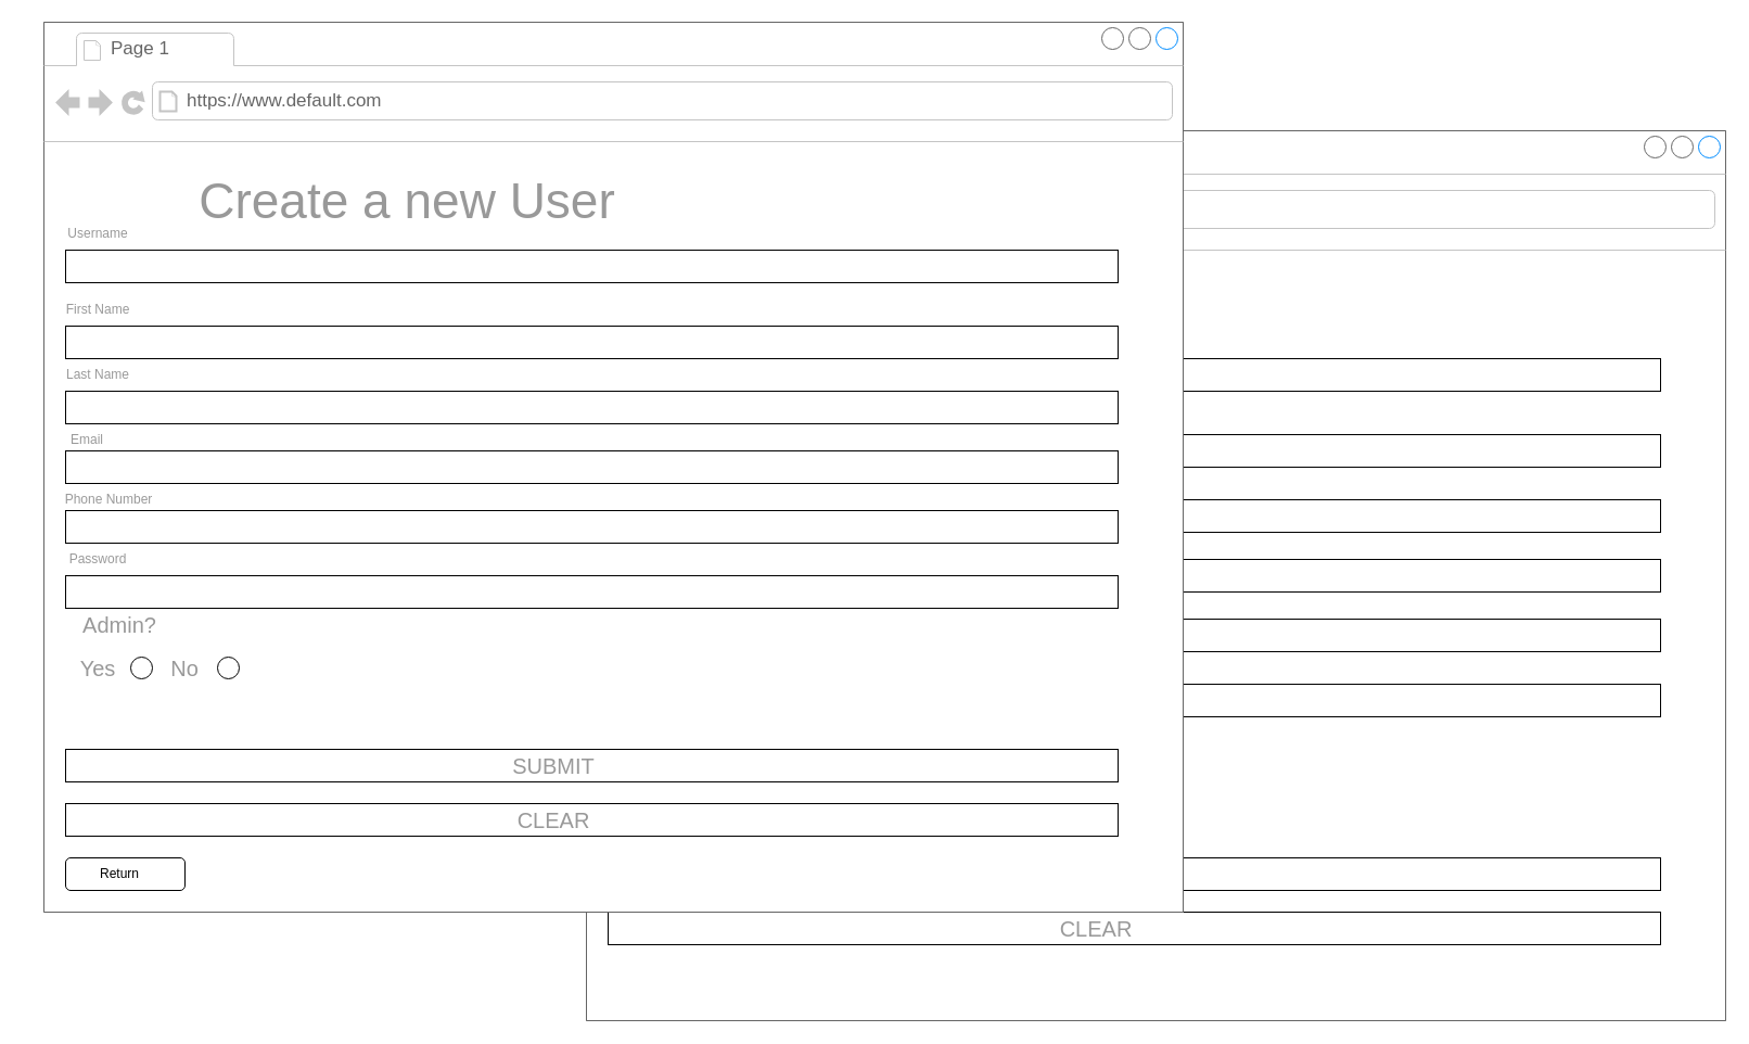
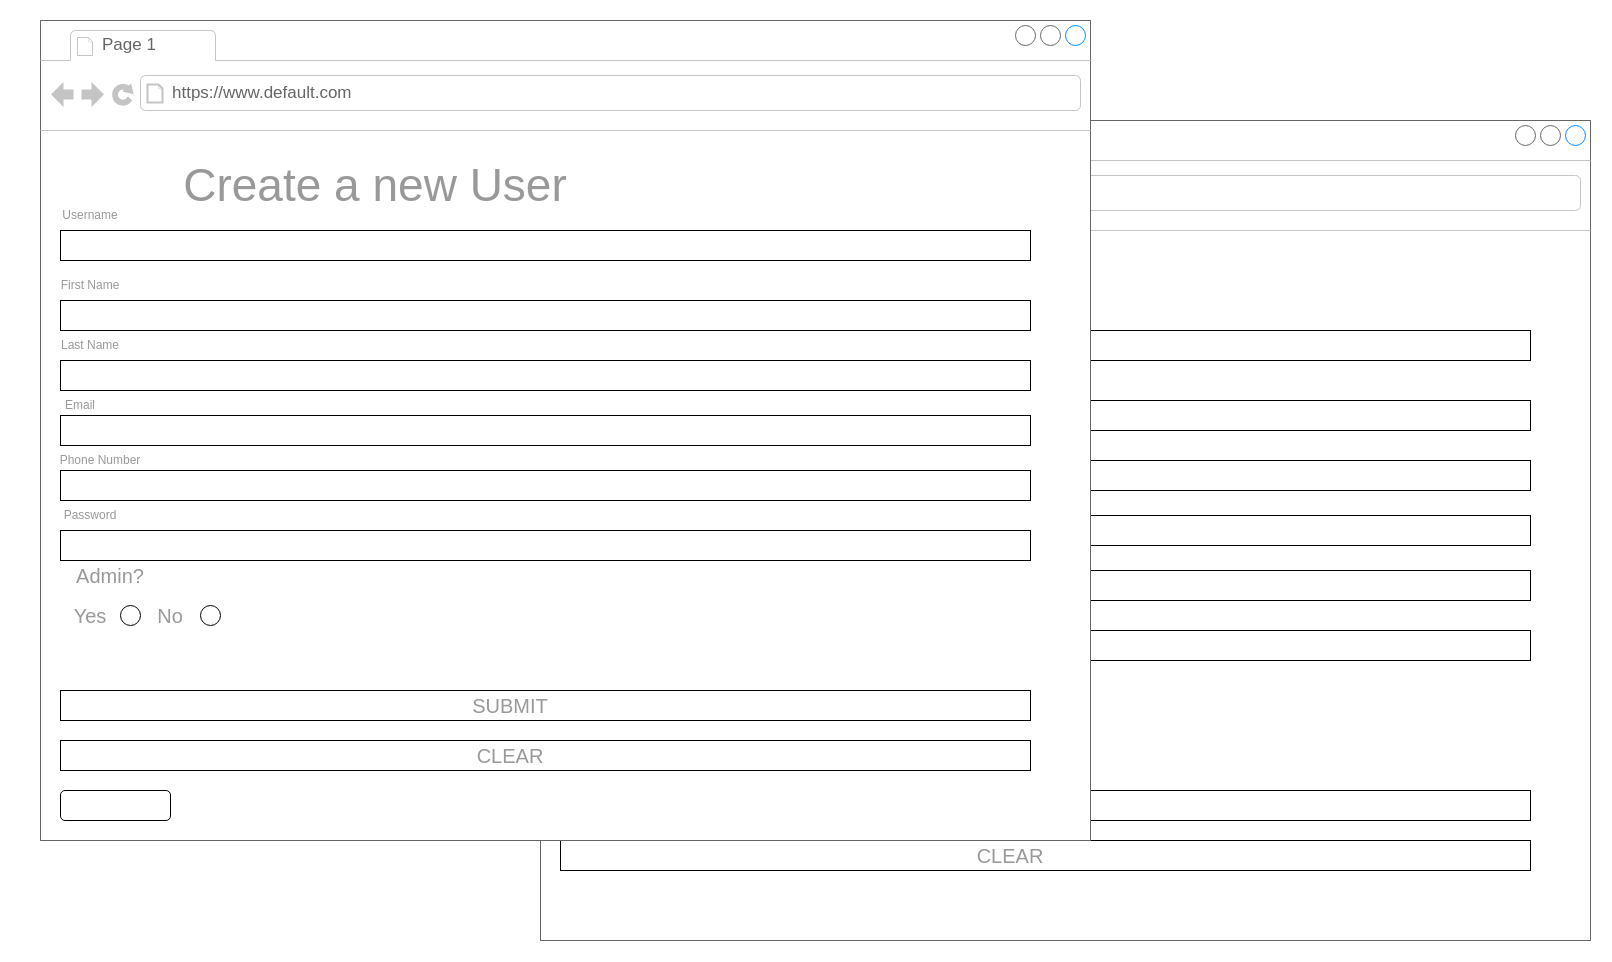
  <mxCell id="0" />
  <mxCell id="1" parent="0" />
  <mxCell id="2" value="" style="strokeWidth=1;shadow=0;dashed=0;align=center;html=1;shape=mxgraph.mockup.containers.browserWindow;rSize=0;strokeColor=#666666;mainText=,;recursiveResize=0;rounded=0;labelBackgroundColor=none;fontFamily=Verdana;fontSize=12" parent="1" vertex="1"><mxGeometry x="540" y="120" width="1050" height="820" as="geometry" /></mxCell>
  <mxCell id="3" value="Page 1" style="strokeWidth=1;shadow=0;dashed=0;align=center;html=1;shape=mxgraph.mockup.containers.anchor;fontSize=17;fontColor=#666666;align=left;" parent="2" vertex="1"><mxGeometry x="60" y="12" width="110" height="26" as="geometry" /></mxCell>
  <mxCell id="4" value="https://www.default.com" style="strokeWidth=1;shadow=0;dashed=0;align=center;html=1;shape=mxgraph.mockup.containers.anchor;rSize=0;fontSize=17;fontColor=#666666;align=left;" parent="2" vertex="1"><mxGeometry x="130" y="60" width="250" height="26" as="geometry" /></mxCell>
  <mxCell id="5" value="Create a new User" style="text;html=1;strokeColor=none;fillColor=none;align=center;verticalAlign=middle;whiteSpace=wrap;rounded=0;fontSize=46;fontColor=#999999;" parent="2" vertex="1"><mxGeometry x="40" y="140" width="590" height="50" as="geometry" /></mxCell>
  <mxCell id="6" value="" style="rounded=0;whiteSpace=wrap;html=1;fontSize=46;fontColor=#999999;" parent="2" vertex="1"><mxGeometry x="20" y="720" width="970" height="30" as="geometry" /></mxCell>
  <mxCell id="7" value="" style="rounded=0;whiteSpace=wrap;html=1;fontSize=46;fontColor=#999999;" parent="2" vertex="1"><mxGeometry x="20" y="395" width="970" height="30" as="geometry" /></mxCell>
  <mxCell id="8" value="" style="rounded=0;whiteSpace=wrap;html=1;fontSize=46;fontColor=#999999;" parent="2" vertex="1"><mxGeometry x="20" y="520" width="970" height="30" as="geometry" /></mxCell>
  <mxCell id="9" value="" style="rounded=0;whiteSpace=wrap;html=1;fontSize=46;fontColor=#999999;" parent="2" vertex="1"><mxGeometry x="20" y="450" width="970" height="30" as="geometry" /></mxCell>
  <mxCell id="10" value="" style="rounded=0;whiteSpace=wrap;html=1;fontSize=46;fontColor=#999999;" parent="2" vertex="1"><mxGeometry x="20" y="670" width="970" height="30" as="geometry" /></mxCell>
  <mxCell id="11" value="" style="rounded=0;whiteSpace=wrap;html=1;fontSize=46;fontColor=#999999;" parent="2" vertex="1"><mxGeometry x="20" y="340" width="970" height="30" as="geometry" /></mxCell>
  <mxCell id="12" value="" style="rounded=0;whiteSpace=wrap;html=1;fontSize=46;fontColor=#999999;" parent="2" vertex="1"><mxGeometry x="20" y="280" width="970" height="30" as="geometry" /></mxCell>
  <mxCell id="13" value="" style="rounded=0;whiteSpace=wrap;html=1;fontSize=46;fontColor=#999999;" parent="2" vertex="1"><mxGeometry x="20" y="210" width="970" height="30" as="geometry" /></mxCell>
  <mxCell id="14" value="&lt;font style=&quot;font-size: 12px;&quot;&gt;Username&lt;/font&gt;" style="text;html=1;strokeColor=none;fillColor=none;align=center;verticalAlign=middle;whiteSpace=wrap;rounded=0;fontSize=12;fontColor=#999999;" parent="2" vertex="1"><mxGeometry x="20" y="180" width="60" height="30" as="geometry" /></mxCell>
  <mxCell id="15" value="&lt;font style=&quot;font-size: 12px;&quot;&gt;First Name&lt;/font&gt;" style="text;html=1;strokeColor=none;fillColor=none;align=center;verticalAlign=middle;whiteSpace=wrap;rounded=0;fontSize=12;fontColor=#999999;" parent="2" vertex="1"><mxGeometry x="-10" y="250" width="120" height="30" as="geometry" /></mxCell>
  <mxCell id="16" value="&lt;font style=&quot;font-size: 12px;&quot;&gt;Last Name&lt;/font&gt;" style="text;html=1;strokeColor=none;fillColor=none;align=center;verticalAlign=middle;whiteSpace=wrap;rounded=0;fontSize=12;fontColor=#999999;" parent="2" vertex="1"><mxGeometry x="-10" y="310" width="120" height="30" as="geometry" /></mxCell>
  <mxCell id="17" value="&lt;font style=&quot;font-size: 12px;&quot;&gt;Phone Number&lt;/font&gt;" style="text;html=1;strokeColor=none;fillColor=none;align=center;verticalAlign=middle;whiteSpace=wrap;rounded=0;fontSize=12;fontColor=#999999;" parent="2" vertex="1"><mxGeometry y="370" width="120" height="30" as="geometry" /></mxCell>
  <mxCell id="18" value="" style="strokeWidth=1;shadow=0;dashed=0;align=center;html=1;shape=mxgraph.mockup.containers.browserWindow;rSize=0;strokeColor=#666666;mainText=,;recursiveResize=0;rounded=0;labelBackgroundColor=none;fontFamily=Verdana;fontSize=12" parent="2" vertex="1"><mxGeometry width="1050" height="820" as="geometry" /></mxCell>
  <mxCell id="19" value="Page 1" style="strokeWidth=1;shadow=0;dashed=0;align=center;html=1;shape=mxgraph.mockup.containers.anchor;fontSize=17;fontColor=#666666;align=left;" parent="18" vertex="1"><mxGeometry x="60" y="12" width="110" height="26" as="geometry" /></mxCell>
  <mxCell id="20" value="https://www.default.com" style="strokeWidth=1;shadow=0;dashed=0;align=center;html=1;shape=mxgraph.mockup.containers.anchor;rSize=0;fontSize=17;fontColor=#666666;align=left;" parent="18" vertex="1"><mxGeometry x="130" y="60" width="250" height="26" as="geometry" /></mxCell>
  <mxCell id="21" value="Create a new User" style="text;html=1;strokeColor=none;fillColor=none;align=center;verticalAlign=middle;whiteSpace=wrap;rounded=0;fontSize=46;fontColor=#999999;" parent="18" vertex="1"><mxGeometry x="40" y="140" width="590" height="50" as="geometry" /></mxCell>
  <mxCell id="22" value="" style="rounded=0;whiteSpace=wrap;html=1;fontSize=46;fontColor=#999999;" parent="18" vertex="1"><mxGeometry x="20" y="720" width="970" height="30" as="geometry" /></mxCell>
  <mxCell id="23" value="" style="rounded=0;whiteSpace=wrap;html=1;fontSize=46;fontColor=#999999;" parent="18" vertex="1"><mxGeometry x="20" y="395" width="970" height="30" as="geometry" /></mxCell>
  <mxCell id="24" value="" style="rounded=0;whiteSpace=wrap;html=1;fontSize=46;fontColor=#999999;" parent="18" vertex="1"><mxGeometry x="20" y="450" width="970" height="30" as="geometry" /></mxCell>
  <mxCell id="25" value="" style="rounded=0;whiteSpace=wrap;html=1;fontSize=46;fontColor=#999999;" parent="18" vertex="1"><mxGeometry x="20" y="670" width="970" height="30" as="geometry" /></mxCell>
  <mxCell id="26" value="" style="rounded=0;whiteSpace=wrap;html=1;fontSize=46;fontColor=#999999;" parent="18" vertex="1"><mxGeometry x="20" y="340" width="970" height="30" as="geometry" /></mxCell>
  <mxCell id="27" value="" style="rounded=0;whiteSpace=wrap;html=1;fontSize=46;fontColor=#999999;" parent="18" vertex="1"><mxGeometry x="20" y="280" width="970" height="30" as="geometry" /></mxCell>
  <mxCell id="28" value="" style="rounded=0;whiteSpace=wrap;html=1;fontSize=46;fontColor=#999999;" parent="18" vertex="1"><mxGeometry x="20" y="210" width="970" height="30" as="geometry" /></mxCell>
  <mxCell id="29" value="&lt;font style=&quot;font-size: 12px;&quot;&gt;Username&lt;/font&gt;" style="text;html=1;strokeColor=none;fillColor=none;align=center;verticalAlign=middle;whiteSpace=wrap;rounded=0;fontSize=12;fontColor=#999999;" parent="18" vertex="1"><mxGeometry x="20" y="180" width="60" height="30" as="geometry" /></mxCell>
  <mxCell id="30" value="&lt;font style=&quot;font-size: 12px;&quot;&gt;First Name&lt;/font&gt;" style="text;html=1;strokeColor=none;fillColor=none;align=center;verticalAlign=middle;whiteSpace=wrap;rounded=0;fontSize=12;fontColor=#999999;" parent="18" vertex="1"><mxGeometry x="-10" y="250" width="120" height="30" as="geometry" /></mxCell>
  <mxCell id="31" value="&lt;font style=&quot;font-size: 12px;&quot;&gt;Last Name&lt;/font&gt;" style="text;html=1;strokeColor=none;fillColor=none;align=center;verticalAlign=middle;whiteSpace=wrap;rounded=0;fontSize=12;fontColor=#999999;" parent="18" vertex="1"><mxGeometry x="-10" y="310" width="120" height="30" as="geometry" /></mxCell>
  <mxCell id="32" value="&lt;font style=&quot;font-size: 12px;&quot;&gt;Phone Number&lt;/font&gt;" style="text;html=1;strokeColor=none;fillColor=none;align=center;verticalAlign=middle;whiteSpace=wrap;rounded=0;fontSize=12;fontColor=#999999;" parent="18" vertex="1"><mxGeometry y="425" width="120" height="30" as="geometry" /></mxCell>
  <mxCell id="33" value="&lt;font style=&quot;font-size: 12px;&quot;&gt;Password&lt;/font&gt;" style="text;html=1;strokeColor=none;fillColor=none;align=center;verticalAlign=middle;whiteSpace=wrap;rounded=0;fontSize=12;fontColor=#999999;" parent="18" vertex="1"><mxGeometry x="-10" y="480" width="120" height="30" as="geometry" /></mxCell>
  <mxCell id="34" value="" style="ellipse;whiteSpace=wrap;html=1;aspect=fixed;fontSize=12;fontColor=#999999;" parent="18" vertex="1"><mxGeometry x="160" y="585" width="20" height="20" as="geometry" /></mxCell>
  <mxCell id="35" value="" style="ellipse;whiteSpace=wrap;html=1;aspect=fixed;fontSize=12;fontColor=#999999;" parent="18" vertex="1"><mxGeometry x="80" y="585" width="20" height="20" as="geometry" /></mxCell>
  <mxCell id="36" value="Admin?" style="text;html=1;strokeColor=none;fillColor=none;align=center;verticalAlign=middle;whiteSpace=wrap;rounded=0;fontSize=20;fontColor=#999999;" parent="18" vertex="1"><mxGeometry x="20" y="540" width="100" height="30" as="geometry" /></mxCell>
  <mxCell id="37" value="No" style="text;html=1;strokeColor=none;fillColor=none;align=center;verticalAlign=middle;whiteSpace=wrap;rounded=0;fontSize=20;fontColor=#999999;" parent="18" vertex="1"><mxGeometry x="100" y="580" width="60" height="30" as="geometry" /></mxCell>
  <mxCell id="38" value="Yes" style="text;html=1;strokeColor=none;fillColor=none;align=center;verticalAlign=middle;whiteSpace=wrap;rounded=0;fontSize=20;fontColor=#999999;" parent="18" vertex="1"><mxGeometry x="20" y="580" width="60" height="30" as="geometry" /></mxCell>
  <mxCell id="39" value="CLEAR" style="text;html=1;strokeColor=none;fillColor=none;align=center;verticalAlign=middle;whiteSpace=wrap;rounded=0;fontSize=20;fontColor=#999999;" parent="18" vertex="1"><mxGeometry x="410" y="720" width="120" height="30" as="geometry" /></mxCell>
  <mxCell id="40" value="SUBMIT" style="text;html=1;strokeColor=none;fillColor=none;align=center;verticalAlign=middle;whiteSpace=wrap;rounded=0;fontSize=20;fontColor=#999999;" parent="18" vertex="1"><mxGeometry x="410" y="670" width="120" height="30" as="geometry" /></mxCell>
  <mxCell id="41" value="" style="rounded=0;whiteSpace=wrap;html=1;fontSize=46;fontColor=#999999;" parent="18" vertex="1"><mxGeometry x="20" y="510" width="970" height="30" as="geometry" /></mxCell>
  <mxCell id="42" value="" style="strokeWidth=1;shadow=0;dashed=0;align=center;html=1;shape=mxgraph.mockup.containers.browserWindow;rSize=0;strokeColor=#666666;mainText=,;recursiveResize=0;rounded=0;labelBackgroundColor=none;fontFamily=Verdana;fontSize=12" parent="1" vertex="1"><mxGeometry x="40" y="20" width="1050" height="820" as="geometry" /></mxCell>
  <mxCell id="43" value="Page 1" style="strokeWidth=1;shadow=0;dashed=0;align=center;html=1;shape=mxgraph.mockup.containers.anchor;fontSize=17;fontColor=#666666;align=left;" parent="42" vertex="1"><mxGeometry x="60" y="12" width="110" height="26" as="geometry" /></mxCell>
  <mxCell id="44" value="https://www.default.com" style="strokeWidth=1;shadow=0;dashed=0;align=center;html=1;shape=mxgraph.mockup.containers.anchor;rSize=0;fontSize=17;fontColor=#666666;align=left;" parent="42" vertex="1"><mxGeometry x="130" y="60" width="250" height="26" as="geometry" /></mxCell>
  <mxCell id="45" value="Create a new User" style="text;html=1;strokeColor=none;fillColor=none;align=center;verticalAlign=middle;whiteSpace=wrap;rounded=0;fontSize=46;fontColor=#999999;" parent="42" vertex="1"><mxGeometry x="40" y="140" width="590" height="50" as="geometry" /></mxCell>
  <mxCell id="46" value="" style="rounded=0;whiteSpace=wrap;html=1;fontSize=46;fontColor=#999999;" parent="42" vertex="1"><mxGeometry x="20" y="720" width="970" height="30" as="geometry" /></mxCell>
  <mxCell id="47" value="" style="rounded=0;whiteSpace=wrap;html=1;fontSize=46;fontColor=#999999;" parent="42" vertex="1"><mxGeometry x="20" y="395" width="970" height="30" as="geometry" /></mxCell>
  <mxCell id="48" value="" style="rounded=0;whiteSpace=wrap;html=1;fontSize=46;fontColor=#999999;" parent="42" vertex="1"><mxGeometry x="20" y="520" width="970" height="30" as="geometry" /></mxCell>
  <mxCell id="49" value="" style="rounded=0;whiteSpace=wrap;html=1;fontSize=46;fontColor=#999999;" parent="42" vertex="1"><mxGeometry x="20" y="450" width="970" height="30" as="geometry" /></mxCell>
  <mxCell id="50" value="" style="rounded=0;whiteSpace=wrap;html=1;fontSize=46;fontColor=#999999;" parent="42" vertex="1"><mxGeometry x="20" y="670" width="970" height="30" as="geometry" /></mxCell>
  <mxCell id="51" value="" style="rounded=0;whiteSpace=wrap;html=1;fontSize=46;fontColor=#999999;" parent="42" vertex="1"><mxGeometry x="20" y="340" width="970" height="30" as="geometry" /></mxCell>
  <mxCell id="52" value="" style="rounded=0;whiteSpace=wrap;html=1;fontSize=46;fontColor=#999999;" parent="42" vertex="1"><mxGeometry x="20" y="280" width="970" height="30" as="geometry" /></mxCell>
  <mxCell id="53" value="" style="rounded=0;whiteSpace=wrap;html=1;fontSize=46;fontColor=#999999;" parent="42" vertex="1"><mxGeometry x="20" y="210" width="970" height="30" as="geometry" /></mxCell>
  <mxCell id="54" value="&lt;font style=&quot;font-size: 12px;&quot;&gt;Username&lt;/font&gt;" style="text;html=1;strokeColor=none;fillColor=none;align=center;verticalAlign=middle;whiteSpace=wrap;rounded=0;fontSize=12;fontColor=#999999;" parent="42" vertex="1"><mxGeometry x="20" y="180" width="60" height="30" as="geometry" /></mxCell>
  <mxCell id="55" value="&lt;font style=&quot;font-size: 12px;&quot;&gt;First Name&lt;/font&gt;" style="text;html=1;strokeColor=none;fillColor=none;align=center;verticalAlign=middle;whiteSpace=wrap;rounded=0;fontSize=12;fontColor=#999999;" parent="42" vertex="1"><mxGeometry x="-10" y="250" width="120" height="30" as="geometry" /></mxCell>
  <mxCell id="56" value="&lt;font style=&quot;font-size: 12px;&quot;&gt;Last Name&lt;/font&gt;" style="text;html=1;strokeColor=none;fillColor=none;align=center;verticalAlign=middle;whiteSpace=wrap;rounded=0;fontSize=12;fontColor=#999999;" parent="42" vertex="1"><mxGeometry x="-10" y="310" width="120" height="30" as="geometry" /></mxCell>
  <mxCell id="57" value="&lt;font style=&quot;font-size: 12px;&quot;&gt;Phone Number&lt;/font&gt;" style="text;html=1;strokeColor=none;fillColor=none;align=center;verticalAlign=middle;whiteSpace=wrap;rounded=0;fontSize=12;fontColor=#999999;" parent="42" vertex="1"><mxGeometry y="370" width="120" height="30" as="geometry" /></mxCell>
  <mxCell id="58" value="" style="strokeWidth=1;shadow=0;dashed=0;align=center;html=1;shape=mxgraph.mockup.containers.browserWindow;rSize=0;strokeColor=#666666;mainText=,;recursiveResize=0;rounded=0;labelBackgroundColor=none;fontFamily=Verdana;fontSize=12" parent="42" vertex="1"><mxGeometry width="1050" height="820" as="geometry" /></mxCell>
  <mxCell id="59" value="Page 1" style="strokeWidth=1;shadow=0;dashed=0;align=center;html=1;shape=mxgraph.mockup.containers.anchor;fontSize=17;fontColor=#666666;align=left;" parent="58" vertex="1"><mxGeometry x="60" y="12" width="110" height="26" as="geometry" /></mxCell>
  <mxCell id="60" value="https://www.default.com" style="strokeWidth=1;shadow=0;dashed=0;align=center;html=1;shape=mxgraph.mockup.containers.anchor;rSize=0;fontSize=17;fontColor=#666666;align=left;" parent="58" vertex="1"><mxGeometry x="130" y="60" width="250" height="26" as="geometry" /></mxCell>
  <mxCell id="61" value="Create a new User" style="text;html=1;strokeColor=none;fillColor=none;align=center;verticalAlign=middle;whiteSpace=wrap;rounded=0;fontSize=46;fontColor=#999999;" parent="58" vertex="1"><mxGeometry x="40" y="140" width="590" height="50" as="geometry" /></mxCell>
  <mxCell id="62" value="" style="rounded=0;whiteSpace=wrap;html=1;fontSize=46;fontColor=#999999;" parent="58" vertex="1"><mxGeometry x="20" y="720" width="970" height="30" as="geometry" /></mxCell>
  <mxCell id="63" value="" style="rounded=0;whiteSpace=wrap;html=1;fontSize=46;fontColor=#999999;" parent="58" vertex="1"><mxGeometry x="20" y="395" width="970" height="30" as="geometry" /></mxCell>
  <mxCell id="64" value="" style="rounded=0;whiteSpace=wrap;html=1;fontSize=46;fontColor=#999999;" parent="58" vertex="1"><mxGeometry x="20" y="450" width="970" height="30" as="geometry" /></mxCell>
  <mxCell id="65" value="" style="rounded=0;whiteSpace=wrap;html=1;fontSize=46;fontColor=#999999;" parent="58" vertex="1"><mxGeometry x="20" y="670" width="970" height="30" as="geometry" /></mxCell>
  <mxCell id="66" value="" style="rounded=0;whiteSpace=wrap;html=1;fontSize=46;fontColor=#999999;" parent="58" vertex="1"><mxGeometry x="20" y="340" width="970" height="30" as="geometry" /></mxCell>
  <mxCell id="67" value="" style="rounded=0;whiteSpace=wrap;html=1;fontSize=46;fontColor=#999999;" parent="58" vertex="1"><mxGeometry x="20" y="280" width="970" height="30" as="geometry" /></mxCell>
  <mxCell id="68" value="" style="rounded=0;whiteSpace=wrap;html=1;fontSize=46;fontColor=#999999;" parent="58" vertex="1"><mxGeometry x="20" y="210" width="970" height="30" as="geometry" /></mxCell>
  <mxCell id="69" value="&lt;font style=&quot;font-size: 12px;&quot;&gt;Username&lt;/font&gt;" style="text;html=1;strokeColor=none;fillColor=none;align=center;verticalAlign=middle;whiteSpace=wrap;rounded=0;fontSize=12;fontColor=#999999;" parent="58" vertex="1"><mxGeometry x="20" y="180" width="60" height="30" as="geometry" /></mxCell>
  <mxCell id="70" value="&lt;font style=&quot;font-size: 12px;&quot;&gt;First Name&lt;/font&gt;" style="text;html=1;strokeColor=none;fillColor=none;align=center;verticalAlign=middle;whiteSpace=wrap;rounded=0;fontSize=12;fontColor=#999999;" parent="58" vertex="1"><mxGeometry x="-10" y="250" width="120" height="30" as="geometry" /></mxCell>
  <mxCell id="71" value="&lt;font style=&quot;font-size: 12px;&quot;&gt;Last Name&lt;/font&gt;" style="text;html=1;strokeColor=none;fillColor=none;align=center;verticalAlign=middle;whiteSpace=wrap;rounded=0;fontSize=12;fontColor=#999999;" parent="58" vertex="1"><mxGeometry x="-10" y="310" width="120" height="30" as="geometry" /></mxCell>
  <mxCell id="72" value="&lt;font style=&quot;font-size: 12px;&quot;&gt;Phone Number&lt;/font&gt;" style="text;html=1;strokeColor=none;fillColor=none;align=center;verticalAlign=middle;whiteSpace=wrap;rounded=0;fontSize=12;fontColor=#999999;" parent="58" vertex="1"><mxGeometry y="425" width="120" height="30" as="geometry" /></mxCell>
  <mxCell id="73" value="&lt;font style=&quot;font-size: 12px;&quot;&gt;Password&lt;/font&gt;" style="text;html=1;strokeColor=none;fillColor=none;align=center;verticalAlign=middle;whiteSpace=wrap;rounded=0;fontSize=12;fontColor=#999999;" parent="58" vertex="1"><mxGeometry x="-10" y="480" width="120" height="30" as="geometry" /></mxCell>
  <mxCell id="74" value="" style="ellipse;whiteSpace=wrap;html=1;aspect=fixed;fontSize=12;fontColor=#999999;" parent="58" vertex="1"><mxGeometry x="160" y="585" width="20" height="20" as="geometry" /></mxCell>
  <mxCell id="75" value="" style="ellipse;whiteSpace=wrap;html=1;aspect=fixed;fontSize=12;fontColor=#999999;" parent="58" vertex="1"><mxGeometry x="80" y="585" width="20" height="20" as="geometry" /></mxCell>
  <mxCell id="76" value="Admin?" style="text;html=1;strokeColor=none;fillColor=none;align=center;verticalAlign=middle;whiteSpace=wrap;rounded=0;fontSize=20;fontColor=#999999;" parent="58" vertex="1"><mxGeometry x="20" y="540" width="100" height="30" as="geometry" /></mxCell>
  <mxCell id="77" value="No" style="text;html=1;strokeColor=none;fillColor=none;align=center;verticalAlign=middle;whiteSpace=wrap;rounded=0;fontSize=20;fontColor=#999999;" parent="58" vertex="1"><mxGeometry x="100" y="580" width="60" height="30" as="geometry" /></mxCell>
  <mxCell id="78" value="Yes" style="text;html=1;strokeColor=none;fillColor=none;align=center;verticalAlign=middle;whiteSpace=wrap;rounded=0;fontSize=20;fontColor=#999999;" parent="58" vertex="1"><mxGeometry x="20" y="580" width="60" height="30" as="geometry" /></mxCell>
  <mxCell id="79" value="CLEAR" style="text;html=1;strokeColor=none;fillColor=none;align=center;verticalAlign=middle;whiteSpace=wrap;rounded=0;fontSize=20;fontColor=#999999;" parent="58" vertex="1"><mxGeometry x="410" y="720" width="120" height="30" as="geometry" /></mxCell>
  <mxCell id="80" value="SUBMIT" style="text;html=1;strokeColor=none;fillColor=none;align=center;verticalAlign=middle;whiteSpace=wrap;rounded=0;fontSize=20;fontColor=#999999;" parent="58" vertex="1"><mxGeometry x="410" y="670" width="120" height="30" as="geometry" /></mxCell>
  <mxCell id="81" value="" style="rounded=0;whiteSpace=wrap;html=1;fontSize=46;fontColor=#999999;" parent="58" vertex="1"><mxGeometry x="20" y="510" width="970" height="30" as="geometry" /></mxCell>
  <mxCell id="82" value="&lt;font style=&quot;font-size: 12px;&quot;&gt;Email&lt;/font&gt;" style="text;html=1;strokeColor=none;fillColor=none;align=center;verticalAlign=middle;whiteSpace=wrap;rounded=0;fontSize=12;fontColor=#999999;" parent="58" vertex="1"><mxGeometry x="-20" y="370" width="120" height="30" as="geometry" /></mxCell>
  <mxCell id="83" value="" style="rounded=1;whiteSpace=wrap;html=1;" vertex="1" parent="58"><mxGeometry x="20" y="770" width="110" height="30" as="geometry" /></mxCell>
- <mxCell id="84" value="Return" style="text;html=1;strokeColor=none;fillColor=none;align=center;verticalAlign=middle;whiteSpace=wrap;rounded=0;" vertex="1" parent="58"><mxGeometry x="40" y="770" width="60" height="30" as="geometry" /></mxCell>
